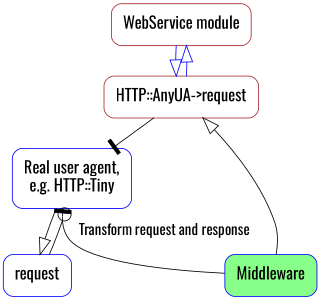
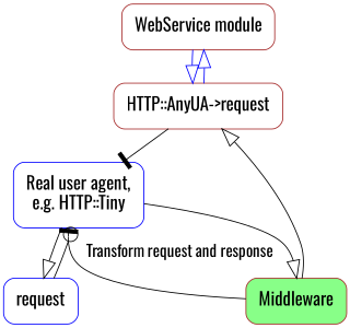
  digraph {
    fontname=Oswald
    node [color=brown fontname=Oswald fontsize=20 margin="0.2,0.2" shape=record style=rounded]
    edge [arrowhead=onormal arrowsize=2 arrowtail=vee color=black fontname=Oswald fontsize=18]
    "WebService module"
    "HTTP::AnyUA->request"
    "Real user agent,\ne.g. HTTP::Tiny" [color=blue]
-   Middleware [color=blue fillcolor="#88FF88" style="rounded,filled"]
+   Middleware [fillcolor="#88FF88" style="rounded,filled"]
    n5 [color=blue label=request]
    "WebService module" -> "HTTP::AnyUA->request" [color=blue]
    "HTTP::AnyUA->request" -> "WebService module" [color=blue]
    "HTTP::AnyUA->request" -> "Real user agent,\ne.g. HTTP::Tiny" [arrowhead=tee]
+   "Real user agent,\ne.g. HTTP::Tiny" -> Middleware
    "Real user agent,\ne.g. HTTP::Tiny" -> n5
    Middleware -> "HTTP::AnyUA->request"
    Middleware -> "Real user agent,\ne.g. HTTP::Tiny" [arrowhead=tee label="   Transform request and response  "]
    n5 -> "Real user agent,\ne.g. HTTP::Tiny" [arrowhead=odot]
  }
